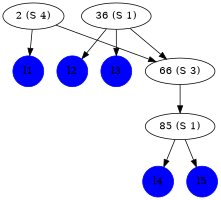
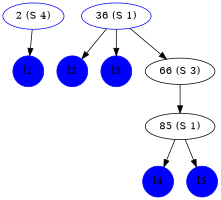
  digraph {
    ordering=out
    node [color=blue fillcolor=blue shape=circle style=filled]
    l1 [width=.3]
    l2 [width=.3]
    l3 [width=.3]
    l4 [width=.3]
    l5 [width=.3]
-   n6 [label="2 (S 4)" color="" fillcolor="" shape="" style=""]
+   n6 [label="2 (S 4)" fillcolor="" shape="" style=""]
    n7 [label="66 (S 3)" color="" fillcolor="" shape="" style=""]
-   n8 [label="36 (S 1)" color="" fillcolor="" shape="" style=""]
+   n8 [label="36 (S 1)" fillcolor="" shape="" style=""]
    n9 [label="85 (S 1)" color="" fillcolor="" shape="" style=""]
    subgraph sub_1 {
      l1
      l2
      l3
      l4
      l5
    }
    subgraph sub_2 {
      n6
    }
    subgraph sub_3 {
      n7
    }
    subgraph sub_4 {
      n8
    }
    subgraph sub_5 {
      n9
    }
    n6 -> l1
-   n6 -> n7
    n7 -> n9
    n8 -> l2
    n8 -> l3
    n8 -> n7
    n9 -> l4
    n9 -> l5
  }
